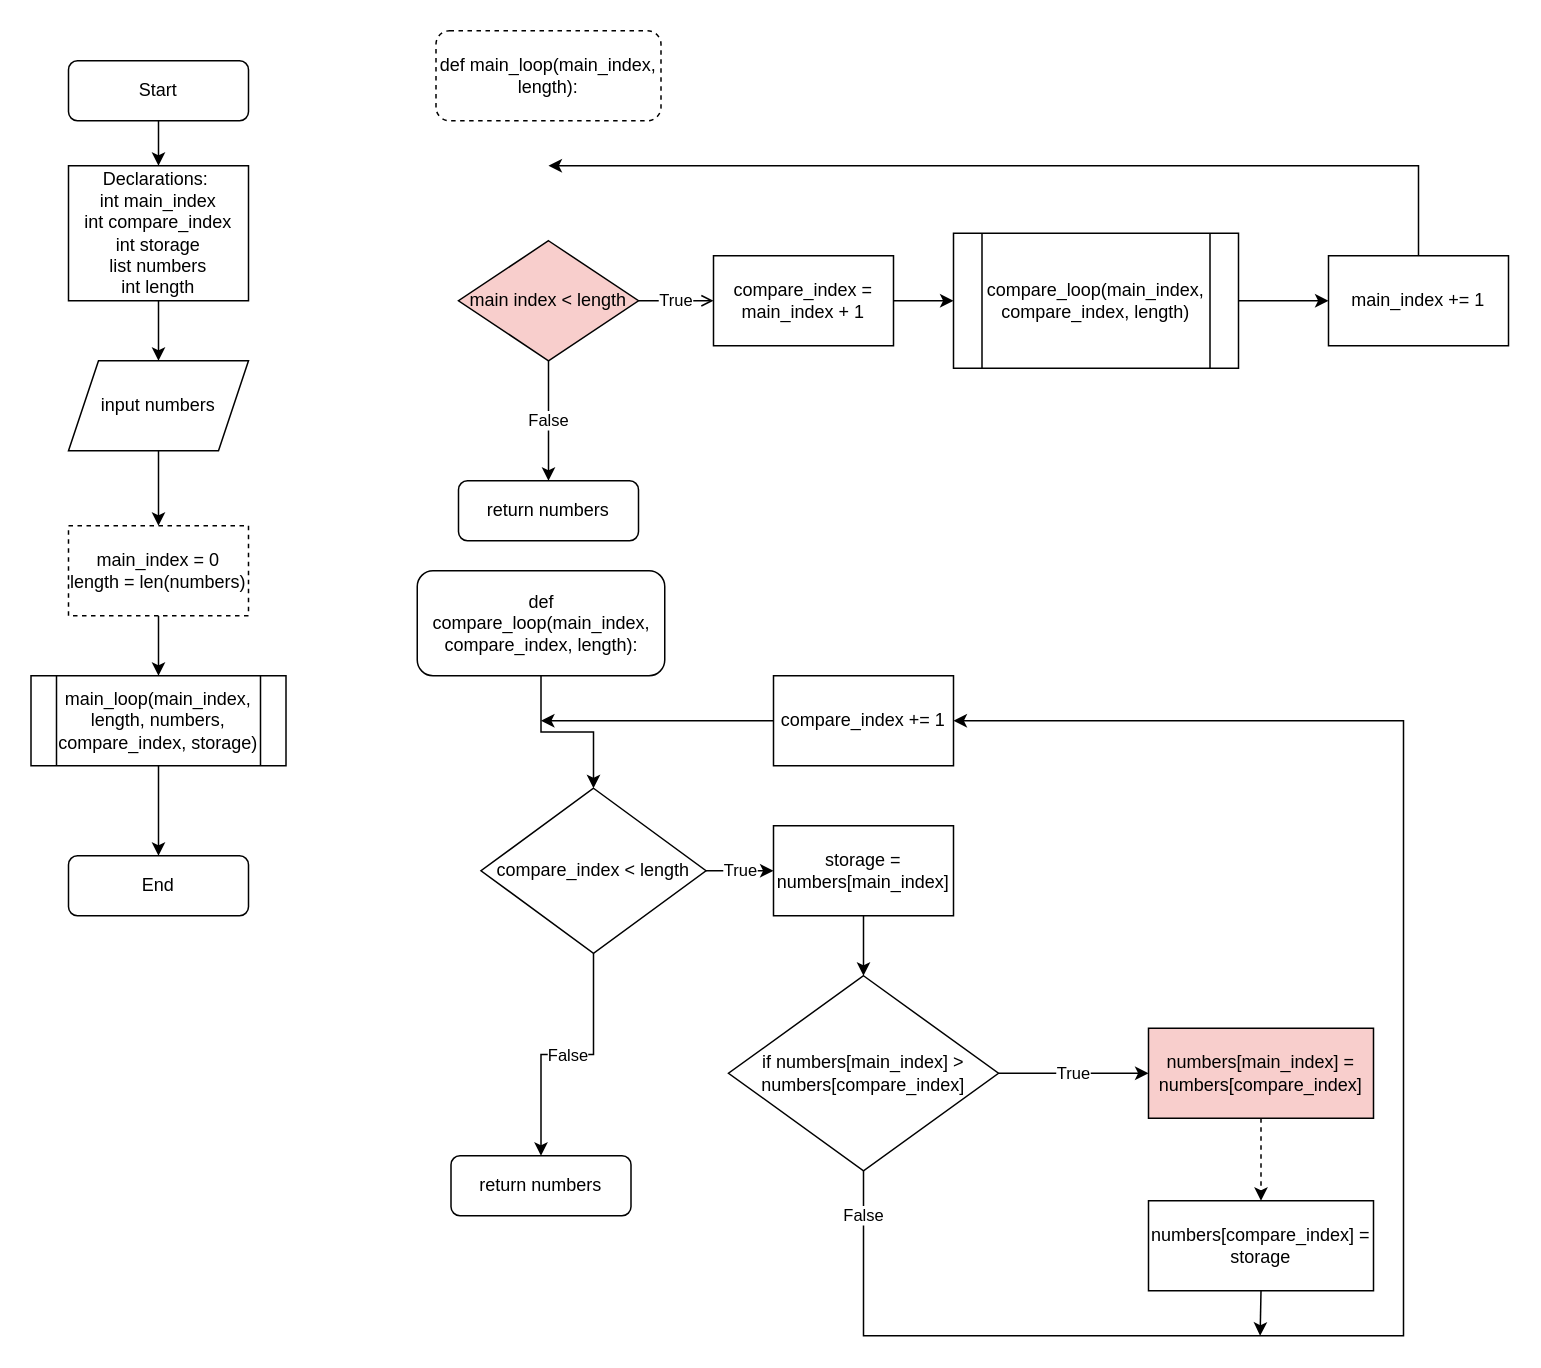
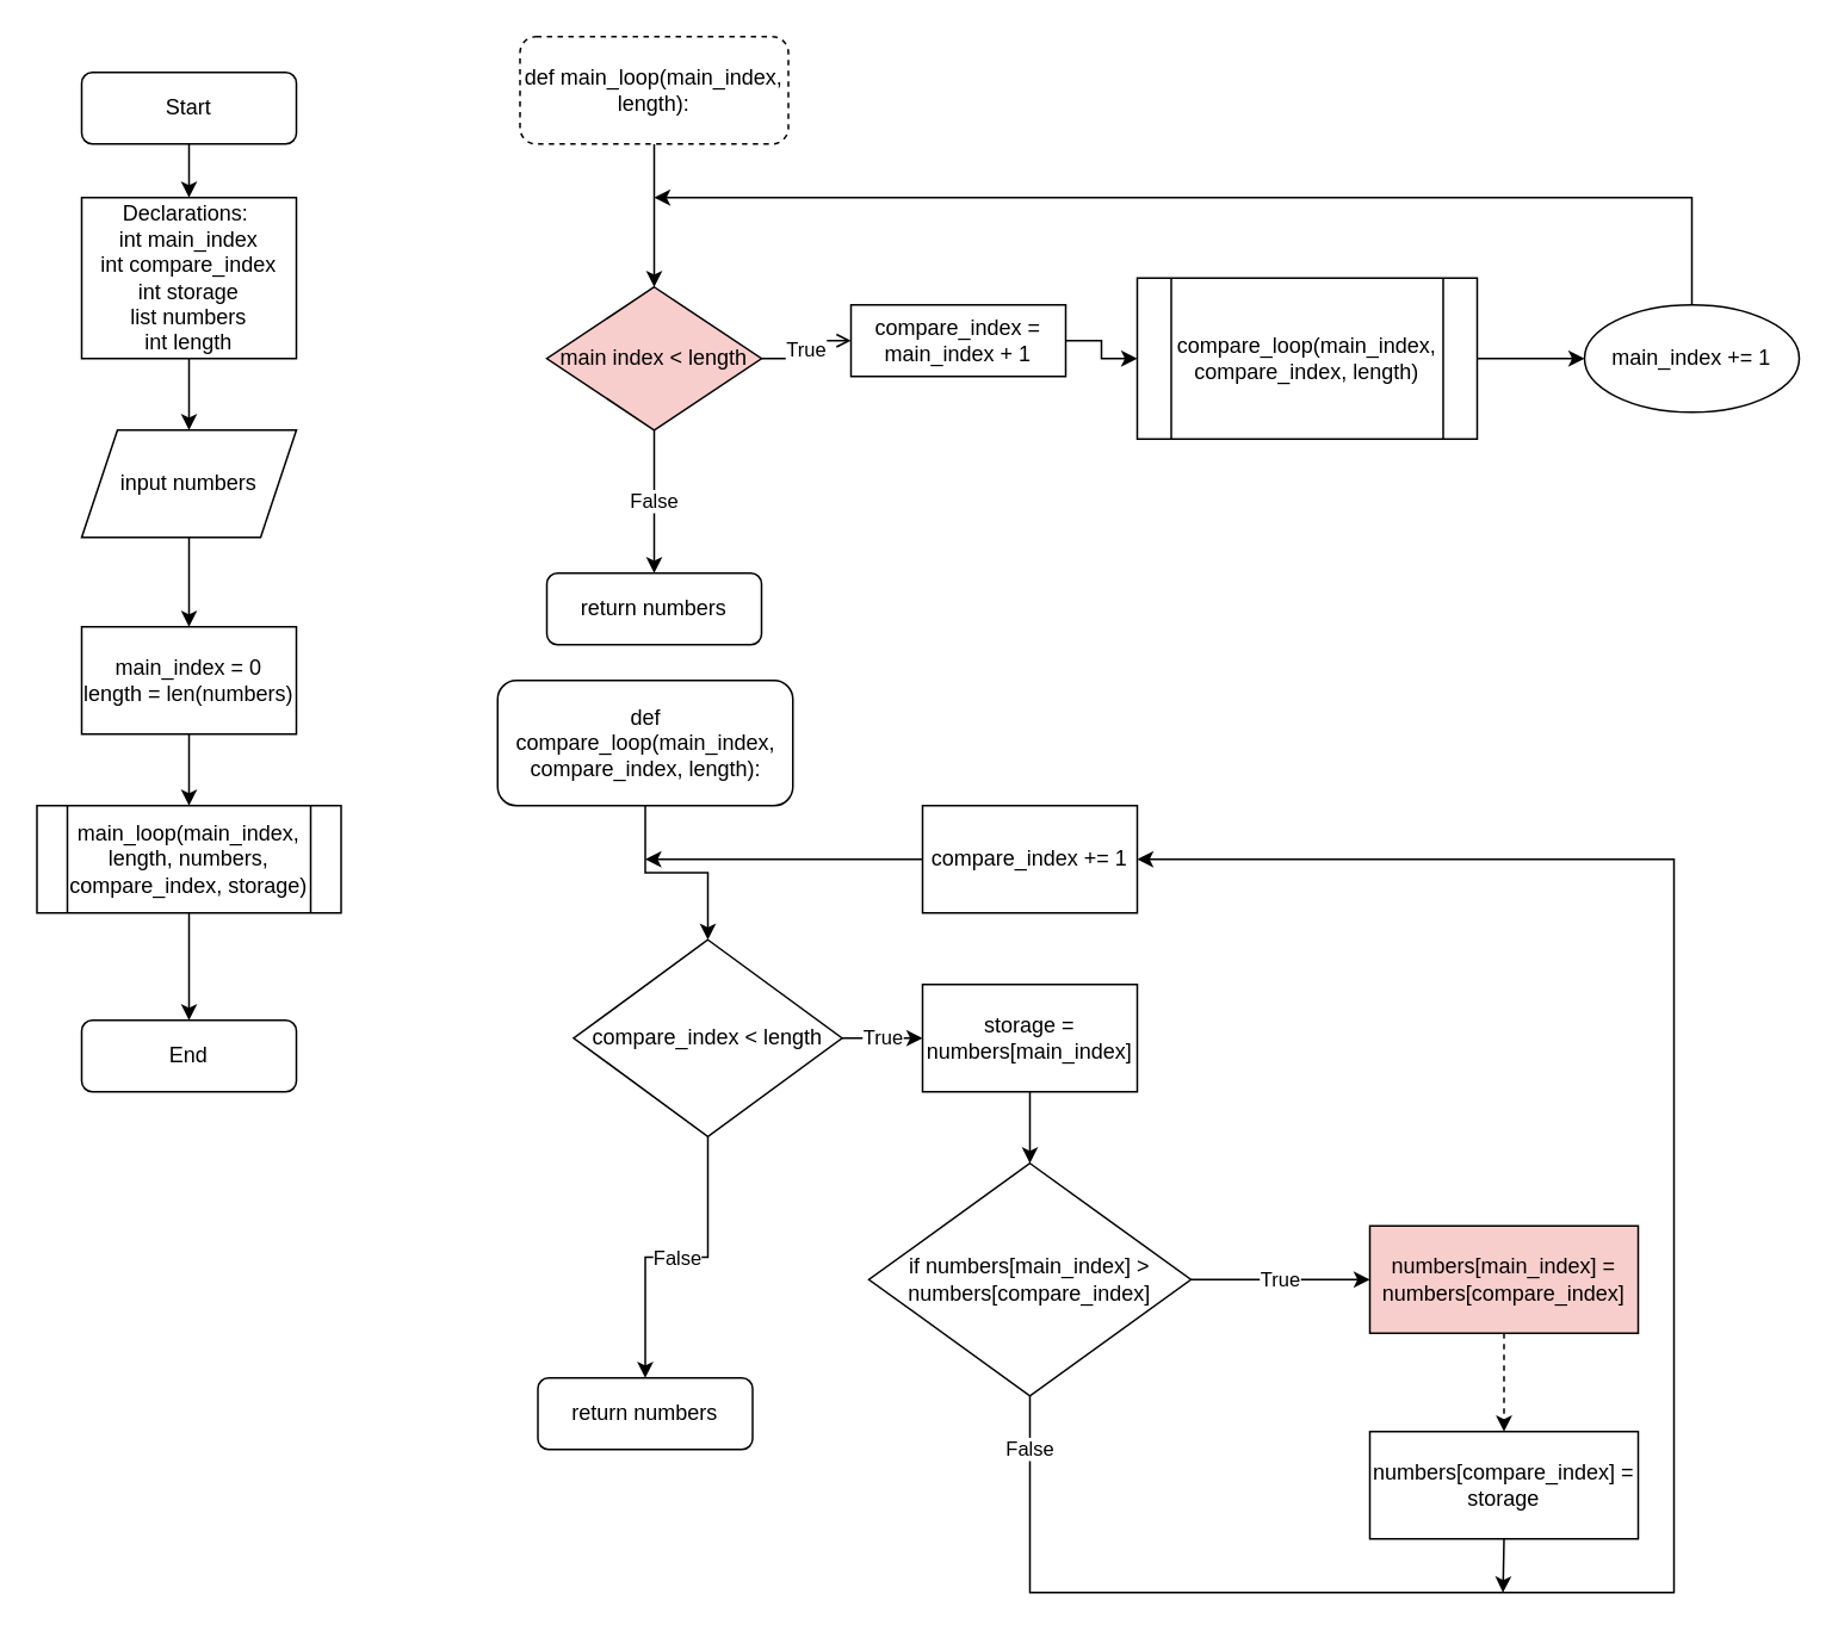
  <mxCell id="0" />
  <mxCell id="1" parent="0" />
  <mxCell id="2" style="edgeStyle=orthogonalEdgeStyle;rounded=0;orthogonalLoop=1;jettySize=auto;html=1;exitX=0.5;exitY=1;exitDx=0;exitDy=0;entryX=0.5;entryY=0;entryDx=0;entryDy=0;" edge="1" parent="1" source="3" target="9"><mxGeometry relative="1" as="geometry" /></mxCell>
  <mxCell id="3" value="Start" style="rounded=1;whiteSpace=wrap;html=1;fontSize=12;glass=0;strokeWidth=1;shadow=0;" vertex="1" parent="1"><mxGeometry x="45" y="40" width="120" height="40" as="geometry" /></mxCell>
  <mxCell id="4" style="edgeStyle=orthogonalEdgeStyle;rounded=0;orthogonalLoop=1;jettySize=auto;html=1;exitX=0.5;exitY=1;exitDx=0;exitDy=0;" edge="1" parent="1" source="5" target="32"><mxGeometry relative="1" as="geometry" /></mxCell>
- <mxCell id="5" value="&lt;div&gt;main_index = 0&lt;/div&gt;&lt;div&gt;length = len(numbers)&lt;/div&gt;" style="rounded=0;whiteSpace=wrap;html=1;dashed=1;" vertex="1" parent="1"><mxGeometry x="45" y="350" width="120" height="60" as="geometry" /></mxCell>
+ <mxCell id="5" value="&lt;div&gt;main_index = 0&lt;/div&gt;&lt;div&gt;length = len(numbers)&lt;/div&gt;" style="rounded=0;whiteSpace=wrap;html=1;" vertex="1" parent="1"><mxGeometry x="45" y="350" width="120" height="60" as="geometry" /></mxCell>
  <mxCell id="6" value="True" style="edgeStyle=orthogonalEdgeStyle;rounded=0;orthogonalLoop=1;jettySize=auto;html=1;exitX=1;exitY=0.5;exitDx=0;exitDy=0;entryX=0;entryY=0.5;entryDx=0;entryDy=0;" edge="1" parent="1" source="7" target="28"><mxGeometry relative="1" as="geometry" /></mxCell>
  <mxCell id="7" value="compare_index &amp;lt; length" style="rhombus;whiteSpace=wrap;html=1;" vertex="1" parent="1"><mxGeometry x="320" y="525" width="150" height="110" as="geometry" /></mxCell>
  <mxCell id="8" style="edgeStyle=orthogonalEdgeStyle;rounded=0;orthogonalLoop=1;jettySize=auto;html=1;exitX=0.5;exitY=1;exitDx=0;exitDy=0;entryX=0.5;entryY=0;entryDx=0;entryDy=0;" edge="1" parent="1" source="9" target="11"><mxGeometry relative="1" as="geometry" /></mxCell>
  <mxCell id="9" value="&lt;div&gt;&lt;span style=&quot;background-color: initial;&quot;&gt;Declarations:&amp;nbsp;&lt;/span&gt;&lt;br&gt;&lt;/div&gt;&lt;div&gt;int main_index&lt;/div&gt;&lt;div&gt;int compare_index&lt;/div&gt;&lt;div&gt;int storage&lt;/div&gt;&lt;div&gt;&lt;div&gt;list numbers&lt;/div&gt;&lt;/div&gt;&lt;div&gt;int length&lt;/div&gt;" style="rounded=0;whiteSpace=wrap;html=1;" vertex="1" parent="1"><mxGeometry x="45" y="110" width="120" height="90" as="geometry" /></mxCell>
  <mxCell id="10" style="edgeStyle=orthogonalEdgeStyle;rounded=0;orthogonalLoop=1;jettySize=auto;html=1;exitX=0.5;exitY=1;exitDx=0;exitDy=0;entryX=0.5;entryY=0;entryDx=0;entryDy=0;" edge="1" parent="1" source="11" target="5"><mxGeometry relative="1" as="geometry" /></mxCell>
  <mxCell id="11" value="input numbers" style="shape=parallelogram;perimeter=parallelogramPerimeter;whiteSpace=wrap;html=1;fixedSize=1;" vertex="1" parent="1"><mxGeometry x="45" y="240" width="120" height="60" as="geometry" /></mxCell>
  <mxCell id="12" value="True" style="edgeStyle=orthogonalEdgeStyle;rounded=0;orthogonalLoop=1;jettySize=auto;html=1;exitX=1;exitY=0.5;exitDx=0;exitDy=0;entryX=0;entryY=0.5;entryDx=0;entryDy=0;" edge="1" parent="1" source="14" target="16"><mxGeometry relative="1" as="geometry" /></mxCell>
  <mxCell id="13" value="False" style="edgeStyle=orthogonalEdgeStyle;rounded=0;orthogonalLoop=1;jettySize=auto;html=1;exitX=0.5;exitY=1;exitDx=0;exitDy=0;entryX=1;entryY=0.5;entryDx=0;entryDy=0;" edge="1" parent="1" source="14" target="30"><mxGeometry x="-0.949" relative="1" as="geometry"><Array as="points"><mxPoint x="575" y="890" /><mxPoint x="935" y="890" /><mxPoint x="935" y="480" /></Array><mxPoint as="offset" /></mxGeometry></mxCell>
  <mxCell id="14" value="if numbers[main_index] &amp;gt; numbers[compare_index]" style="rhombus;whiteSpace=wrap;html=1;" vertex="1" parent="1"><mxGeometry x="485" y="650" width="180" height="130" as="geometry" /></mxCell>
  <mxCell id="15" style="edgeStyle=orthogonalEdgeStyle;rounded=0;orthogonalLoop=1;jettySize=auto;html=1;exitX=0.5;exitY=1;exitDx=0;exitDy=0;entryX=0.5;entryY=0;entryDx=0;entryDy=0;dashed=1;" edge="1" parent="1" source="16" target="18"><mxGeometry relative="1" as="geometry" /></mxCell>
  <mxCell id="16" value="numbers[main_index] = numbers[compare_index]" style="rounded=0;whiteSpace=wrap;html=1;fillColor=#f8cecc;" vertex="1" parent="1"><mxGeometry x="765" y="685" width="150" height="60" as="geometry" /></mxCell>
  <mxCell id="17" style="edgeStyle=orthogonalEdgeStyle;rounded=0;orthogonalLoop=1;jettySize=auto;html=1;exitX=0.5;exitY=1;exitDx=0;exitDy=0;" edge="1" parent="1" source="18"><mxGeometry relative="1" as="geometry"><mxPoint x="839.429" y="890" as="targetPoint" /></mxGeometry></mxCell>
  <mxCell id="18" value="numbers[compare_index] = storage" style="rounded=0;whiteSpace=wrap;html=1;" vertex="1" parent="1"><mxGeometry x="765" y="800" width="150" height="60" as="geometry" /></mxCell>
  <mxCell id="19" value="End" style="rounded=1;whiteSpace=wrap;html=1;fontSize=12;glass=0;strokeWidth=1;shadow=0;" vertex="1" parent="1"><mxGeometry x="45" y="570" width="120" height="40" as="geometry" /></mxCell>
  <mxCell id="20" value="True" style="edgeStyle=orthogonalEdgeStyle;rounded=0;orthogonalLoop=1;jettySize=auto;html=1;exitX=1;exitY=0.5;exitDx=0;exitDy=0;entryX=0;entryY=0.5;entryDx=0;entryDy=0;endArrow=open;" edge="1" parent="1" source="22" target="24"><mxGeometry relative="1" as="geometry" /></mxCell>
  <mxCell id="21" value="False" style="edgeStyle=orthogonalEdgeStyle;rounded=0;orthogonalLoop=1;jettySize=auto;html=1;exitX=0.5;exitY=1;exitDx=0;exitDy=0;entryX=0.5;entryY=0;entryDx=0;entryDy=0;" edge="1" parent="1" source="22" target="35"><mxGeometry relative="1" as="geometry" /></mxCell>
  <mxCell id="22" value="main index &amp;lt; length" style="rhombus;whiteSpace=wrap;html=1;fillColor=#f8cecc;" vertex="1" parent="1"><mxGeometry x="305" y="160" width="120" height="80" as="geometry" /></mxCell>
  <mxCell id="23" style="edgeStyle=orthogonalEdgeStyle;rounded=0;orthogonalLoop=1;jettySize=auto;html=1;exitX=1;exitY=0.5;exitDx=0;exitDy=0;" edge="1" parent="1" source="24" target="37"><mxGeometry relative="1" as="geometry" /></mxCell>
- <mxCell id="24" value="compare_index = main_index + 1" style="rounded=0;whiteSpace=wrap;html=1;" vertex="1" parent="1"><mxGeometry x="475" y="170" width="120" height="60" as="geometry" /></mxCell>
+ <mxCell id="24" value="compare_index = main_index + 1" style="rounded=0;whiteSpace=wrap;html=1;" vertex="1" parent="1"><mxGeometry x="475" y="170" width="120" height="40" as="geometry" /></mxCell>
  <mxCell id="25" style="edgeStyle=orthogonalEdgeStyle;rounded=0;orthogonalLoop=1;jettySize=auto;html=1;exitX=0.5;exitY=0;exitDx=0;exitDy=0;" edge="1" parent="1" source="26"><mxGeometry relative="1" as="geometry"><mxPoint x="365" y="110" as="targetPoint" /><Array as="points"><mxPoint x="945" y="110" /></Array></mxGeometry></mxCell>
- <mxCell id="26" value="main_index += 1" style="rounded=0;whiteSpace=wrap;html=1;" vertex="1" parent="1"><mxGeometry x="885" y="170" width="120" height="60" as="geometry" /></mxCell>
+ <mxCell id="26" value="main_index += 1" style="ellipse;whiteSpace=wrap;html=1;" vertex="1" parent="1"><mxGeometry x="885" y="170" width="120" height="60" as="geometry" /></mxCell>
  <mxCell id="27" style="edgeStyle=orthogonalEdgeStyle;rounded=0;orthogonalLoop=1;jettySize=auto;html=1;exitX=0.5;exitY=1;exitDx=0;exitDy=0;entryX=0.5;entryY=0;entryDx=0;entryDy=0;" edge="1" parent="1" source="28" target="14"><mxGeometry relative="1" as="geometry" /></mxCell>
  <mxCell id="28" value="storage = numbers[main_index]" style="rounded=0;whiteSpace=wrap;html=1;" vertex="1" parent="1"><mxGeometry x="515" y="550" width="120" height="60" as="geometry" /></mxCell>
  <mxCell id="29" style="edgeStyle=orthogonalEdgeStyle;rounded=0;orthogonalLoop=1;jettySize=auto;html=1;exitX=0;exitY=0.5;exitDx=0;exitDy=0;" edge="1" parent="1" source="30"><mxGeometry relative="1" as="geometry"><mxPoint x="360" y="480" as="targetPoint" /></mxGeometry></mxCell>
  <mxCell id="30" value="compare_index += 1" style="rounded=0;whiteSpace=wrap;html=1;" vertex="1" parent="1"><mxGeometry x="515" y="450" width="120" height="60" as="geometry" /></mxCell>
  <mxCell id="31" style="edgeStyle=orthogonalEdgeStyle;rounded=0;orthogonalLoop=1;jettySize=auto;html=1;exitX=0.5;exitY=1;exitDx=0;exitDy=0;entryX=0.5;entryY=0;entryDx=0;entryDy=0;" edge="1" parent="1" source="32" target="19"><mxGeometry relative="1" as="geometry" /></mxCell>
  <mxCell id="32" value="main_loop(main_index, length, numbers, compare_index, storage)" style="shape=process;whiteSpace=wrap;html=1;backgroundOutline=1;" vertex="1" parent="1"><mxGeometry x="20" y="450" width="170" height="60" as="geometry" /></mxCell>
+ <mxCell id="33" style="edgeStyle=orthogonalEdgeStyle;rounded=0;orthogonalLoop=1;jettySize=auto;html=1;exitX=0.5;exitY=1;exitDx=0;exitDy=0;entryX=0.5;entryY=0;entryDx=0;entryDy=0;" edge="1" parent="1" source="34" target="22"><mxGeometry relative="1" as="geometry" /></mxCell>
  <mxCell id="34" value="def main_loop(main_index, length):" style="rounded=1;whiteSpace=wrap;html=1;fontSize=12;glass=0;strokeWidth=1;shadow=0;dashed=1;" vertex="1" parent="1"><mxGeometry x="290" y="20" width="150" height="60" as="geometry" /></mxCell>
  <mxCell id="35" value="return numbers" style="rounded=1;whiteSpace=wrap;html=1;fontSize=12;glass=0;strokeWidth=1;shadow=0;" vertex="1" parent="1"><mxGeometry x="305" y="320" width="120" height="40" as="geometry" /></mxCell>
  <mxCell id="36" style="edgeStyle=orthogonalEdgeStyle;rounded=0;orthogonalLoop=1;jettySize=auto;html=1;exitX=1;exitY=0.5;exitDx=0;exitDy=0;entryX=0;entryY=0.5;entryDx=0;entryDy=0;" edge="1" parent="1" source="37" target="26"><mxGeometry relative="1" as="geometry" /></mxCell>
  <mxCell id="37" value="compare_loop(main_index, compare_index, length)" style="shape=process;whiteSpace=wrap;html=1;backgroundOutline=1;" vertex="1" parent="1"><mxGeometry x="635" y="155" width="190" height="90" as="geometry" /></mxCell>
  <mxCell id="38" style="edgeStyle=orthogonalEdgeStyle;rounded=0;orthogonalLoop=1;jettySize=auto;html=1;exitX=0.5;exitY=1;exitDx=0;exitDy=0;entryX=0.5;entryY=0;entryDx=0;entryDy=0;" edge="1" parent="1" source="39" target="7"><mxGeometry relative="1" as="geometry" /></mxCell>
  <mxCell id="39" value="def compare_loop(main_index, compare_index, length):" style="rounded=1;whiteSpace=wrap;html=1;fontSize=12;glass=0;strokeWidth=1;shadow=0;" vertex="1" parent="1"><mxGeometry x="277.5" y="380" width="165" height="70" as="geometry" /></mxCell>
  <mxCell id="40" value="False" style="edgeStyle=orthogonalEdgeStyle;rounded=0;orthogonalLoop=1;jettySize=auto;html=1;exitX=0.5;exitY=1;exitDx=0;exitDy=0;entryX=0.5;entryY=0;entryDx=0;entryDy=0;" edge="1" parent="1" source="7" target="41"><mxGeometry relative="1" as="geometry"><mxPoint x="360" y="630" as="sourcePoint" /></mxGeometry></mxCell>
  <mxCell id="41" value="return numbers" style="rounded=1;whiteSpace=wrap;html=1;fontSize=12;glass=0;strokeWidth=1;shadow=0;" vertex="1" parent="1"><mxGeometry x="300" y="770" width="120" height="40" as="geometry" /></mxCell>
